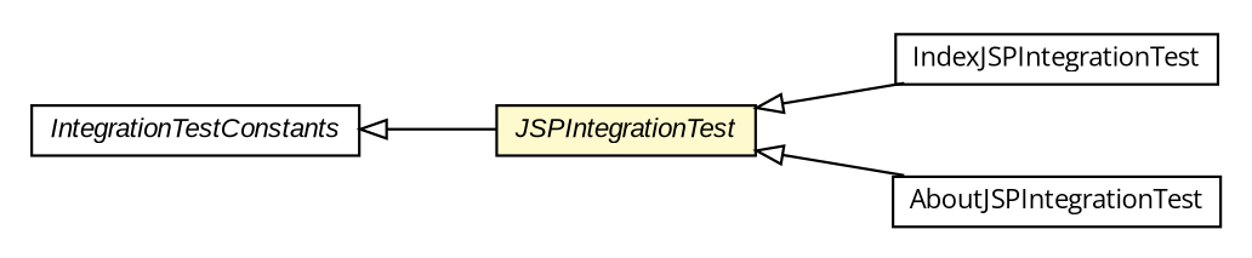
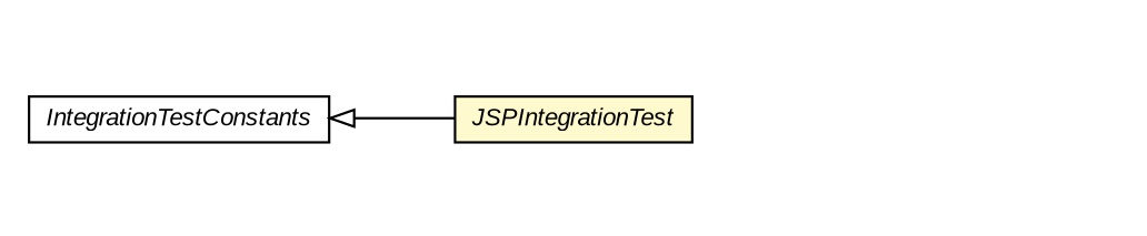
  digraph {
    fontname="Open Sans"
    nodesep=0.25
    rankdir=LR
    ranksep=0.5
    node [fontcolor=black fontname="Open Sans" fontsize=10.0 shape=plaintext]
    edge [arrowtail=empty dir=back fontname="Open Sans" fontsize=10 headport=p labelfontname=arial labelfontsize=10 tailport=p]
    n1 [label=<<table title="nl.mineleni.cbsviewer.IntegrationTestConstants" border="0" cellborder="1" cellspacing="0" cellpadding="2" port="p" href="../IntegrationTestConstants.html"> 		<tr><td><table border="0" cellspacing="0" cellpadding="1"> <tr><td align="center" balign="center"><font face="arial italic"> IntegrationTestConstants </font></td></tr> 		</table></td></tr> 		</table>>]
    n2 [label=<<table title="nl.mineleni.cbsviewer.jsp.JSPIntegrationTest" border="0" cellborder="1" cellspacing="0" cellpadding="2" port="p" bgcolor="lemonChiffon" href="./JSPIntegrationTest.html"> 		<tr><td><table border="0" cellspacing="0" cellpadding="1"> <tr><td align="center" balign="center"><font face="arial italic"> JSPIntegrationTest </font></td></tr> 		</table></td></tr> 		</table>>]
-   n3 [label=<<table title="nl.mineleni.cbsviewer.jsp.IndexJSPIntegrationTest" border="0" cellborder="1" cellspacing="0" cellpadding="2" port="p" href="./IndexJSPIntegrationTest.html"> 		<tr><td><table border="0" cellspacing="0" cellpadding="1"> <tr><td align="center" balign="center"> IndexJSPIntegrationTest </td></tr> 		</table></td></tr> 		</table>>]
-   n4 [label=<<table title="nl.mineleni.cbsviewer.jsp.AboutJSPIntegrationTest" border="0" cellborder="1" cellspacing="0" cellpadding="2" port="p" href="./AboutJSPIntegrationTest.html"> 		<tr><td><table border="0" cellspacing="0" cellpadding="1"> <tr><td align="center" balign="center"> AboutJSPIntegrationTest </td></tr> 		</table></td></tr> 		</table>>]
    n1 -> n2
-   n2 -> n3
-   n2 -> n4
  }
